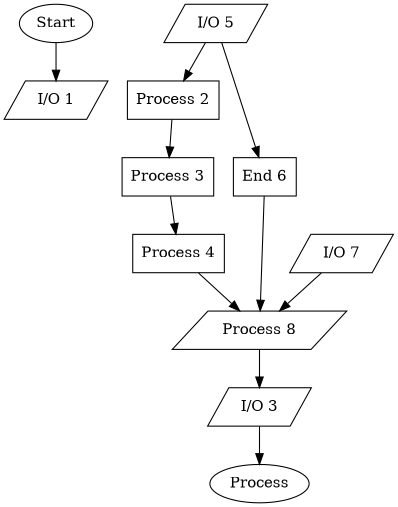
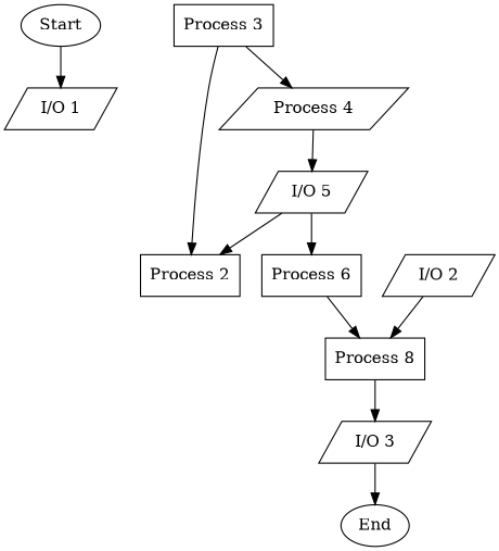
  digraph {
    rankdir=TB
    node [shape=box]
    n1 [label=Start shape=oval]
    n2 [label="I/O 1" shape=parallelogram]
    n3 [label="Process 2"]
    n4 [label="Process 3"]
-   n5 [label="Process 4"]
+   n5 [label="Process 4" shape=parallelogram]
    n6 [label="I/O 5" shape=parallelogram]
-   n7 [label="End 6"]
-   n8 [label="Process 8" shape=parallelogram]
-   n9 [label="I/O 7" shape=parallelogram]
+   n7 [label="Process 6"]
+   n8 [label="Process 8"]
+   n9 [label="I/O 2" shape=parallelogram]
    n10 [label="I/O 3" shape=parallelogram]
-   n11 [label=Process shape=oval]
+   n11 [label=End shape=oval]
    n1 -> n2
-   n3 -> n4
+   n4 -> n3
    n4 -> n5
-   n5 -> n8
+   n5 -> n6
    n6 -> n3
    n6 -> n7
    n7 -> n8
    n8 -> n10
    n9 -> n8
    n10 -> n11
  }
